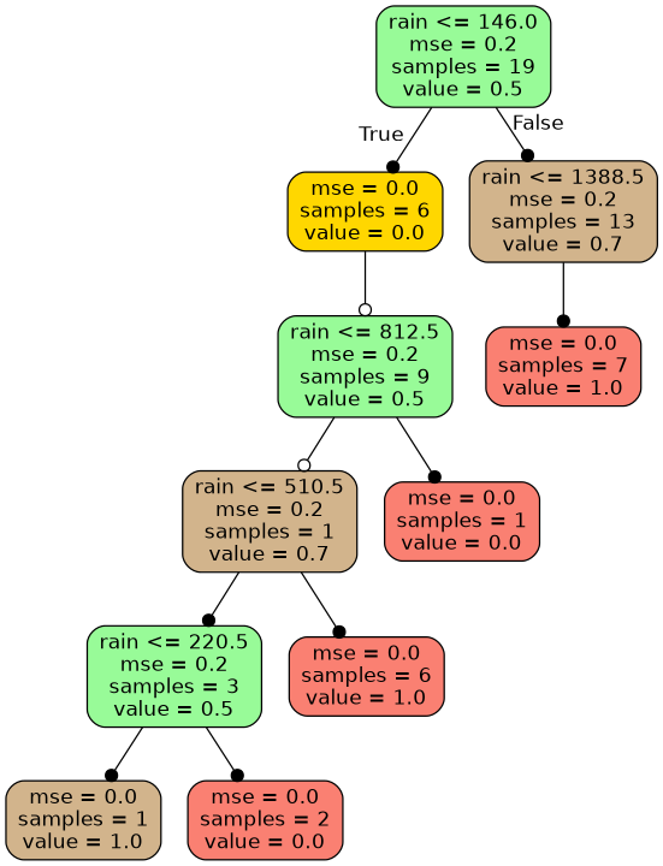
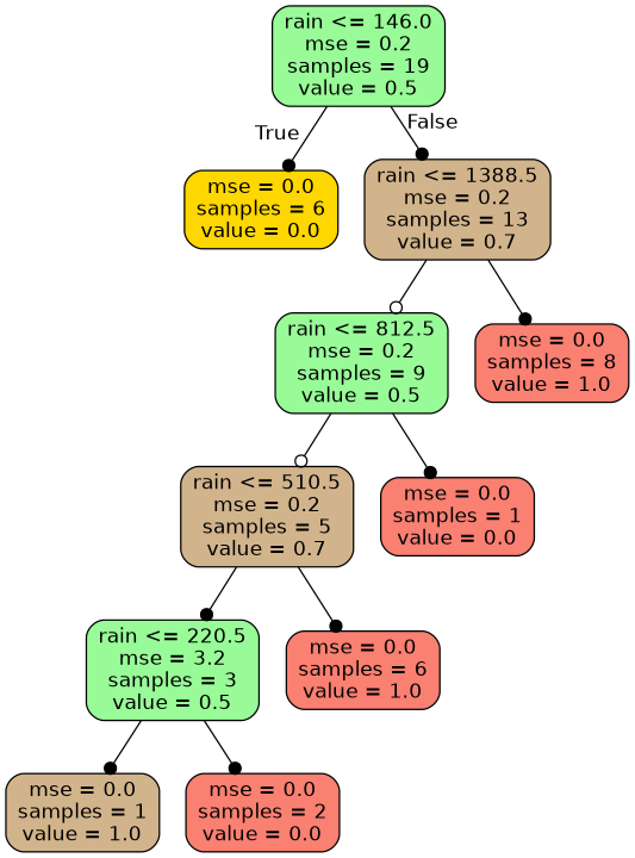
  digraph {
    node [color=black fillcolor=salmon fontname=helvetica shape=box style="rounded,filled"]
    edge [arrowhead=dot fontname=helvetica]
    n1 [fillcolor=palegreen label="rain <= 146.0\nmse = 0.2\nsamples = 19\nvalue = 0.5"]
    n2 [fillcolor=gold label="mse = 0.0\nsamples = 6\nvalue = 0.0"]
    n3 [fillcolor=tan label="rain <= 1388.5\nmse = 0.2\nsamples = 13\nvalue = 0.7"]
    n4 [fillcolor=palegreen label="rain <= 812.5\nmse = 0.2\nsamples = 9\nvalue = 0.5"]
-   n5 [label="mse = 0.0\nsamples = 7\nvalue = 1.0"]
-   n6 [fillcolor=tan label="rain <= 510.5\nmse = 0.2\nsamples = 1\nvalue = 0.7"]
+   n5 [label="mse = 0.0\nsamples = 8\nvalue = 1.0"]
+   n6 [fillcolor=tan label="rain <= 510.5\nmse = 0.2\nsamples = 5\nvalue = 0.7"]
    n7 [label="mse = 0.0\nsamples = 1\nvalue = 0.0"]
-   n8 [fillcolor=palegreen label="rain <= 220.5\nmse = 0.2\nsamples = 3\nvalue = 0.5"]
+   n8 [fillcolor=palegreen label="rain <= 220.5\nmse = 3.2\nsamples = 3\nvalue = 0.5"]
    n9 [label="mse = 0.0\nsamples = 6\nvalue = 1.0"]
    n10 [fillcolor=tan label="mse = 0.0\nsamples = 1\nvalue = 1.0"]
    n11 [label="mse = 0.0\nsamples = 2\nvalue = 0.0"]
    n1 -> n2 [headlabel=True labelangle=45 labeldistance=2.5]
    n1 -> n3 [headlabel=False labelangle=-45 labeldistance=2.5]
-   n2 -> n4 [arrowhead=odot]
+   n3 -> n4 [arrowhead=odot]
    n3 -> n5
    n4 -> n6 [arrowhead=odot]
    n4 -> n7
    n6 -> n8
    n6 -> n9
    n8 -> n10
    n8 -> n11
  }
